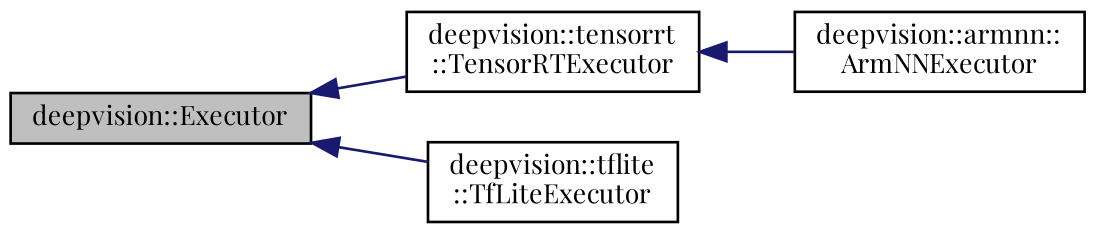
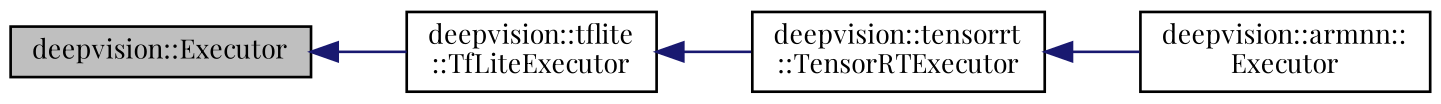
  digraph {
    fontname="Playfair Display"
    rankdir=LR
    node [color=black fillcolor=white fontname="Playfair Display" fontsize=10 shape=record style=filled]
    edge [color=midnightblue dir=back fontname="Playfair Display" fontsize=10 labelfontname=Helvetica labelfontsize=10 style=solid]
    n1 [fillcolor=grey75 fontcolor=black height=0.2 label="deepvision::Executor" width=0.4]
    n2 [height=0.2 label="deepvision::tensorrt\l::TensorRTExecutor" width=0.4]
    n3 [height=0.2 label="deepvision::tflite\l::TfLiteExecutor" width=0.4]
-   n4 [height=0.2 label="deepvision::armnn::\lArmNNExecutor" width=0.4]
-   n1 -> n2
+   n4 [height=0.2 label="deepvision::armnn::\lExecutor" width=0.4]
+   n3 -> n2
    n1 -> n3
    n2 -> n4
  }
